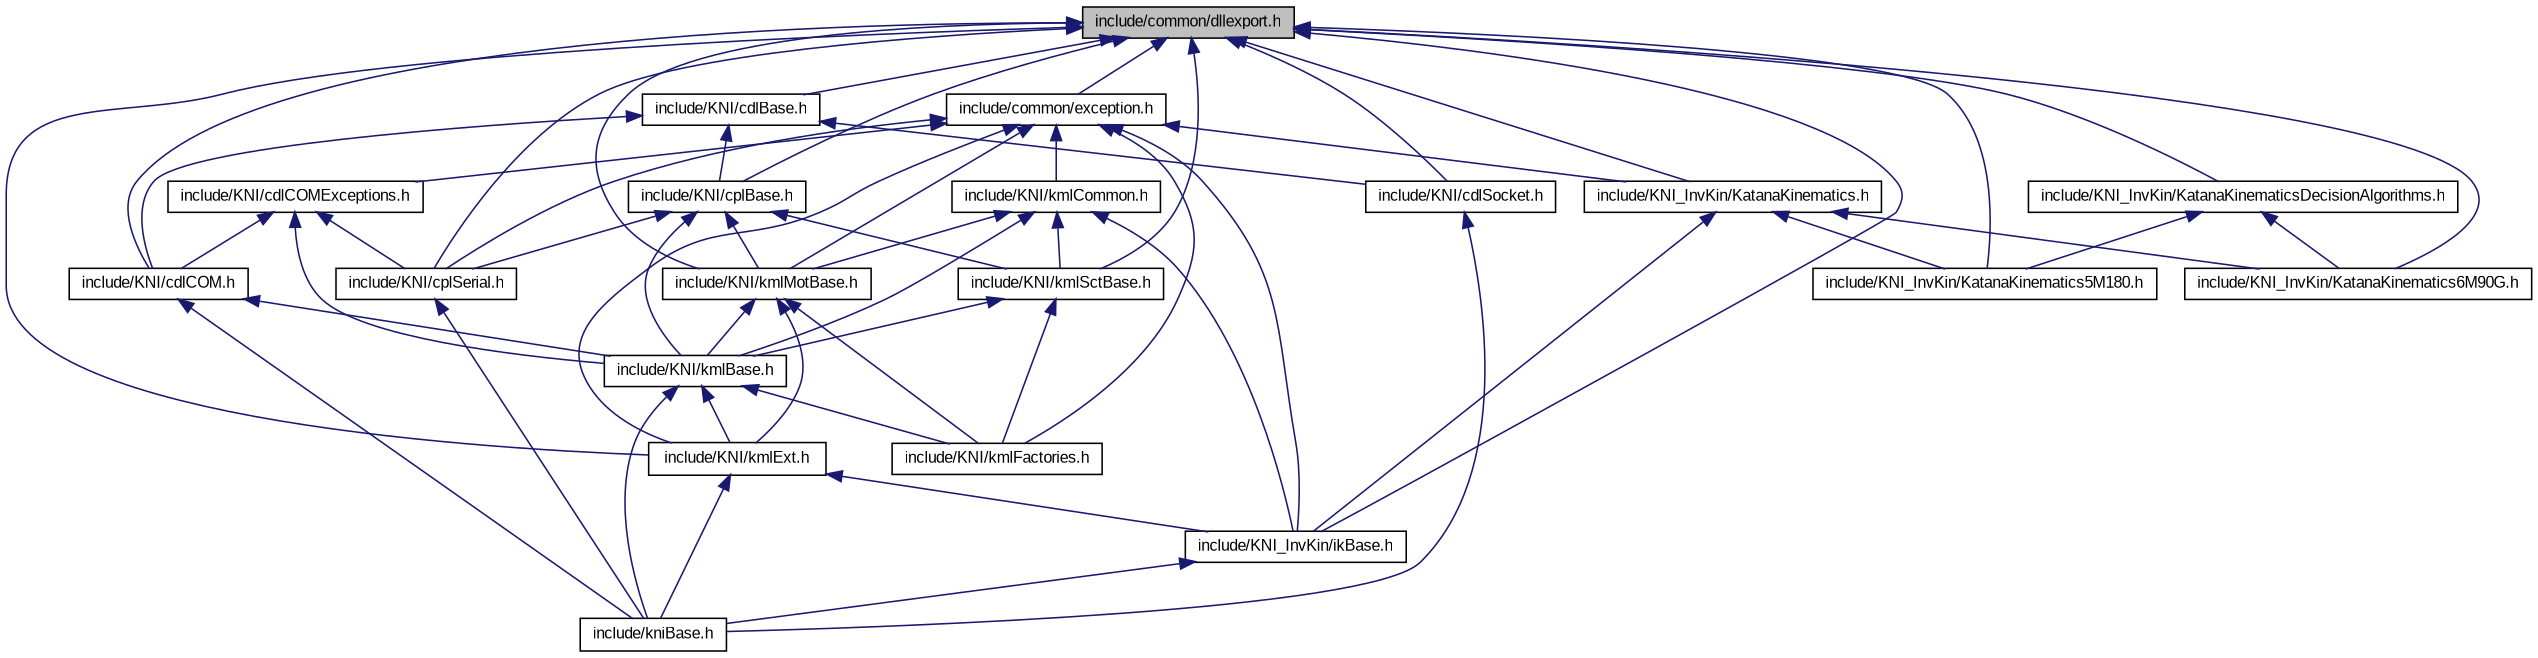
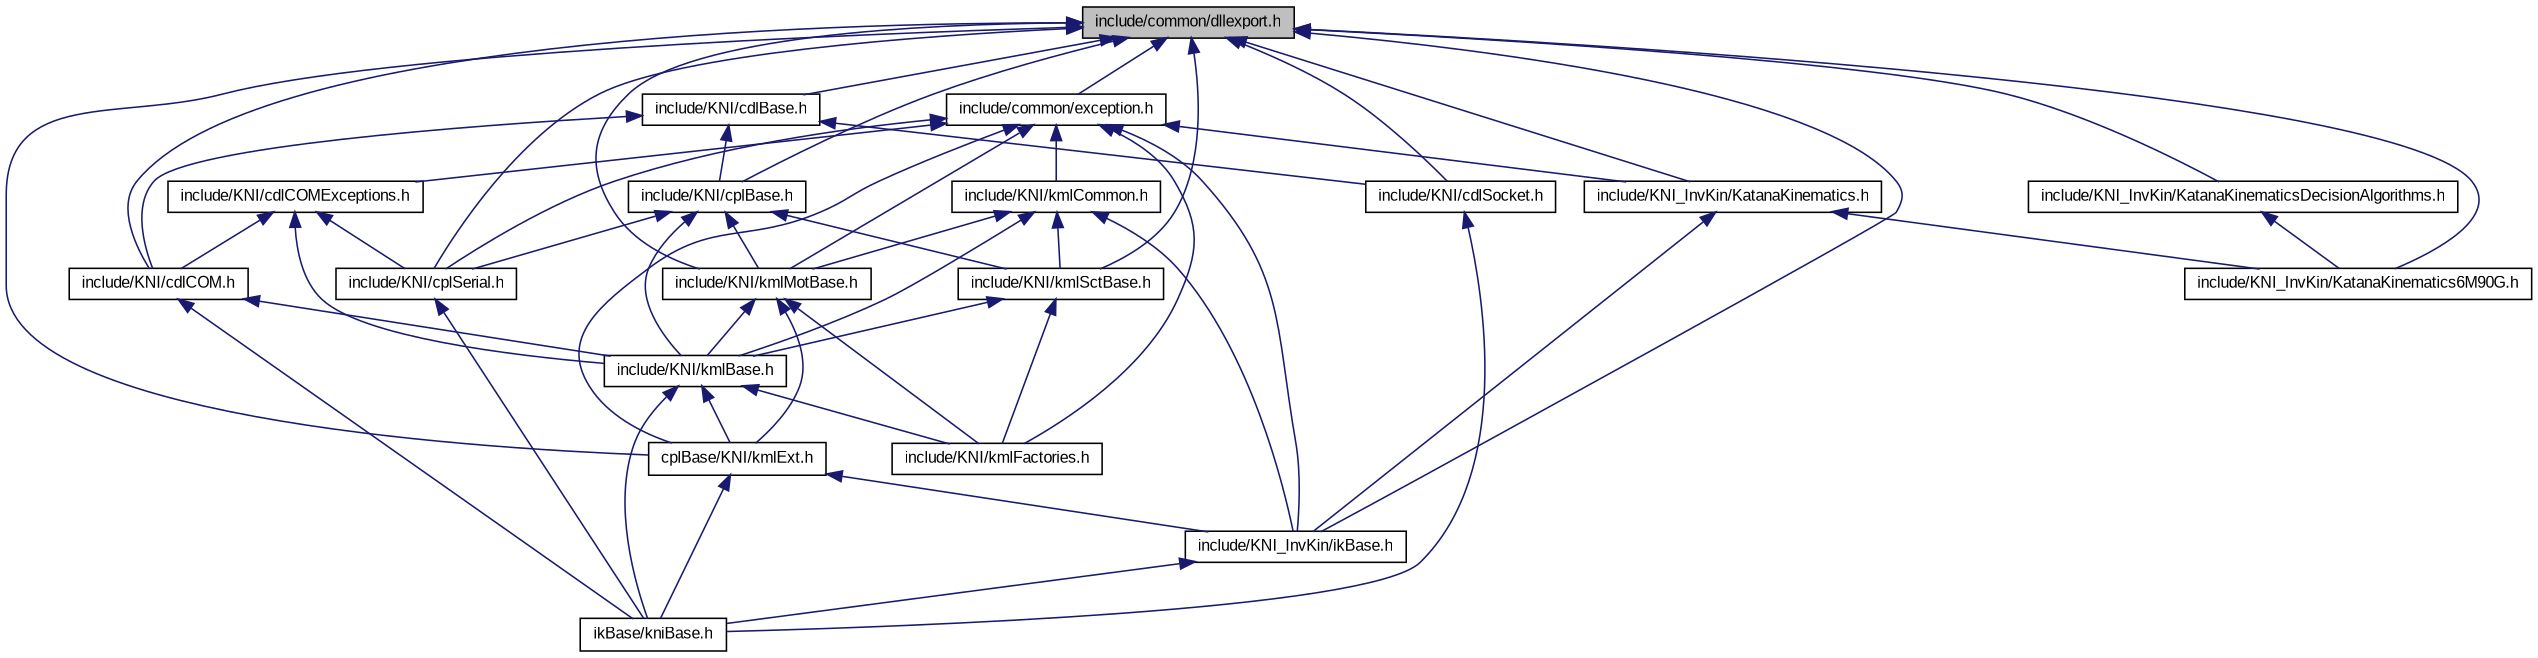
  digraph {
    fontname="Liberation Sans"
    node [color=black fillcolor=white fontname="Liberation Sans" fontsize=10 shape=record style=filled]
    edge [color=midnightblue dir=back fontname="Liberation Sans" fontsize=10 labelfontname="FreeSans.ttf" labelfontsize=10 style=solid]
    n1 [fillcolor=grey75 fontcolor=black height=0.2 label="include/common/dllexport.h" width=0.4]
    n2 [height=0.2 label="include/common/exception.h" width=0.4]
    n3 [height=0.2 label="include/KNI/cdlCOM.h" width=0.4]
-   n4 [height=0.2 label="include/KNI/kmlExt.h" width=0.4]
+   n4 [height=0.2 label="cplBase/KNI/kmlExt.h" width=0.4]
    n5 [height=0.2 label="include/KNI_InvKin/ikBase.h" width=0.4]
    n6 [height=0.2 label="include/KNI/cdlSocket.h" width=0.4]
    n7 [height=0.2 label="include/KNI/cplSerial.h" width=0.4]
    n8 [height=0.2 label="include/KNI/kmlMotBase.h" width=0.4]
    n9 [height=0.2 label="include/KNI/kmlSctBase.h" width=0.4]
    n10 [height=0.2 label="include/KNI_InvKin/KatanaKinematics.h" width=0.4]
-   n11 [height=0.2 label="include/KNI_InvKin/KatanaKinematics5M180.h" width=0.4]
    n12 [height=0.2 label="include/KNI_InvKin/KatanaKinematics6M90G.h" width=0.4]
    n13 [height=0.2 label="include/KNI/cdlBase.h" width=0.4]
    n14 [height=0.2 label="include/KNI/cplBase.h" width=0.4]
    n15 [height=0.2 label="include/KNI_InvKin/KatanaKinematicsDecisionAlgorithms.h" width=0.4]
    n16 [height=0.2 label="include/KNI/cdlCOMExceptions.h" width=0.4]
    n17 [height=0.2 label="include/KNI/kmlFactories.h" width=0.4]
    n18 [height=0.2 label="include/KNI/kmlCommon.h" width=0.4]
    n19 [height=0.2 label="include/KNI/kmlBase.h" width=0.4]
-   n20 [height=0.2 label="include/kniBase.h" width=0.4]
+   n20 [height=0.2 label="ikBase/kniBase.h" width=0.4]
    n1 -> n2
    n1 -> n3
    n1 -> n4
    n1 -> n5
    n1 -> n6
    n1 -> n7
    n1 -> n8
    n1 -> n9
    n1 -> n10
-   n1 -> n11
    n1 -> n12
    n1 -> n13
    n1 -> n14
    n1 -> n15
    n2 -> n4
    n2 -> n5
    n2 -> n7
    n2 -> n8
    n2 -> n10
    n2 -> n16
    n2 -> n17
    n2 -> n18
    n3 -> n19
    n3 -> n20
    n4 -> n5
    n4 -> n20
    n5 -> n20
    n6 -> n20
    n7 -> n20
    n8 -> n4
    n8 -> n17
    n8 -> n19
    n9 -> n17
    n9 -> n19
    n10 -> n5
-   n10 -> n11
    n10 -> n12
    n13 -> n3
    n13 -> n6
    n13 -> n14
    n14 -> n7
    n14 -> n8
    n14 -> n9
    n14 -> n19
-   n15 -> n11
    n15 -> n12
    n16 -> n3
    n16 -> n7
    n16 -> n19
    n18 -> n5
    n18 -> n8
    n18 -> n9
    n18 -> n19
    n19 -> n4
    n19 -> n17
    n19 -> n20
  }
